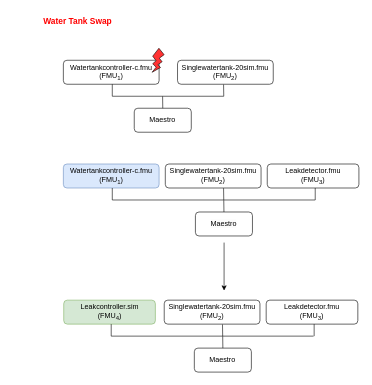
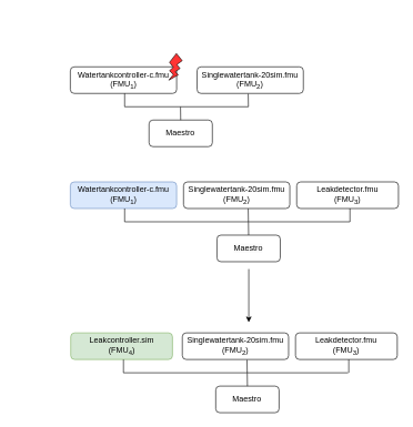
  <mxCell id="0" />
  <mxCell id="1" parent="0" />
- <mxCell id="2" value="&lt;font color=&quot;#ff0000&quot;&gt;&lt;span style=&quot;font-size: 14px;&quot;&gt;&lt;b&gt;Water Tank Swap&lt;/b&gt;&lt;/span&gt;&lt;/font&gt;" style="text;html=1;strokeColor=none;fillColor=none;align=center;verticalAlign=middle;whiteSpace=wrap;rounded=0;" parent="1" vertex="1"><mxGeometry x="34.995" y="20" width="187.789" height="30" as="geometry" /></mxCell>
  <mxCell id="3" value="" style="group" parent="1" vertex="1" connectable="0"><mxGeometry x="20.995" y="65" width="576.835" height="555" as="geometry" /></mxCell>
  <mxCell id="4" value="" style="group" parent="3" vertex="1" connectable="0"><mxGeometry x="84.005" y="35" width="350" height="120" as="geometry" /></mxCell>
  <mxCell id="5" value="Maestro" style="rounded=1;whiteSpace=wrap;html=1;" parent="4" vertex="1"><mxGeometry x="118.212" y="80" width="95.124" height="40" as="geometry" /></mxCell>
  <mxCell id="6" value="Watertankcontroller-c.fmu&lt;br&gt;(FMU&lt;sub&gt;1&lt;/sub&gt;)" style="rounded=1;whiteSpace=wrap;html=1;" parent="4" vertex="1"><mxGeometry width="159.645" height="40" as="geometry" /></mxCell>
  <mxCell id="7" value="" style="endArrow=none;html=1;rounded=0;" parent="4" edge="1"><mxGeometry width="50" height="50" relative="1" as="geometry"><mxPoint x="81.581" y="60" as="sourcePoint" /><mxPoint x="267.457" y="60" as="targetPoint" /></mxGeometry></mxCell>
  <mxCell id="8" value="" style="endArrow=none;html=1;rounded=0;" parent="4" edge="1"><mxGeometry width="50" height="50" relative="1" as="geometry"><mxPoint x="81.581" y="40" as="sourcePoint" /><mxPoint x="81.581" y="60" as="targetPoint" /><Array as="points"><mxPoint x="81.581" y="40" /></Array></mxGeometry></mxCell>
  <mxCell id="9" value="" style="endArrow=none;html=1;rounded=0;exitX=0.375;exitY=1.057;exitDx=0;exitDy=0;exitPerimeter=0;" parent="4" edge="1"><mxGeometry width="50" height="50" relative="1" as="geometry"><mxPoint x="165.477" y="60.28" as="sourcePoint" /><mxPoint x="165.774" y="80" as="targetPoint" /></mxGeometry></mxCell>
  <mxCell id="10" value="" style="endArrow=none;html=1;rounded=0;exitX=0.375;exitY=1.057;exitDx=0;exitDy=0;exitPerimeter=0;" parent="4" edge="1"><mxGeometry width="50" height="50" relative="1" as="geometry"><mxPoint x="267.16" y="40.28" as="sourcePoint" /><mxPoint x="267.457" y="60" as="targetPoint" /></mxGeometry></mxCell>
  <mxCell id="11" value="Singlewatertank-20sim.fmu&lt;br&gt;(FMU&lt;sub&gt;2&lt;/sub&gt;)" style="rounded=1;whiteSpace=wrap;html=1;" parent="4" vertex="1"><mxGeometry x="190.355" width="159.645" height="40" as="geometry" /></mxCell>
  <mxCell id="12" value="" style="endArrow=classic;html=1;rounded=0;" parent="3" edge="1"><mxGeometry width="50" height="50" relative="1" as="geometry"><mxPoint x="352.005" y="339" as="sourcePoint" /><mxPoint x="352.005" y="419" as="targetPoint" /></mxGeometry></mxCell>
  <mxCell id="13" value="Leakdetector.fmu&lt;br&gt;(FMU&lt;sub&gt;3&lt;/sub&gt;)" style="rounded=1;whiteSpace=wrap;html=1;" parent="3" vertex="1"><mxGeometry x="424.005" y="208" width="152.83" height="40" as="geometry" /></mxCell>
  <mxCell id="14" value="" style="endArrow=none;html=1;rounded=0;" parent="3" edge="1"><mxGeometry width="50" height="50" relative="1" as="geometry"><mxPoint x="504.005" y="268" as="sourcePoint" /><mxPoint x="504.005" y="248" as="targetPoint" /><Array as="points"><mxPoint x="504.005" y="268" /></Array></mxGeometry></mxCell>
  <mxCell id="15" value="&lt;span style=&quot;color: rgb(0, 0, 0); font-family: Helvetica; font-size: 12px; font-style: normal; font-variant-ligatures: normal; font-variant-caps: normal; font-weight: 400; letter-spacing: normal; orphans: 2; text-align: center; text-indent: 0px; text-transform: none; widows: 2; word-spacing: 0px; -webkit-text-stroke-width: 0px; background-color: rgb(251, 251, 251); text-decoration-thickness: initial; text-decoration-style: initial; text-decoration-color: initial; float: none; display: inline !important;&quot;&gt;Maestro&lt;/span&gt;" style="rounded=1;whiteSpace=wrap;html=1;" parent="3" vertex="1"><mxGeometry x="304.217" y="288" width="95.124" height="40" as="geometry" /></mxCell>
  <mxCell id="16" value="Watertankcontroller-c.fmu&lt;br&gt;(FMU&lt;sub&gt;1&lt;/sub&gt;)" style="rounded=1;whiteSpace=wrap;html=1;fillColor=#dae8fc;strokeColor=#6c8ebf;" parent="3" vertex="1"><mxGeometry x="84.005" y="208" width="159.645" height="40" as="geometry" /></mxCell>
  <mxCell id="17" value="" style="endArrow=none;html=1;rounded=0;" parent="3" edge="1"><mxGeometry width="50" height="50" relative="1" as="geometry"><mxPoint x="165.586" y="268" as="sourcePoint" /><mxPoint x="504.005" y="268" as="targetPoint" /></mxGeometry></mxCell>
  <mxCell id="18" value="" style="endArrow=none;html=1;rounded=0;" parent="3" edge="1"><mxGeometry width="50" height="50" relative="1" as="geometry"><mxPoint x="165.586" y="248" as="sourcePoint" /><mxPoint x="165.586" y="268" as="targetPoint" /><Array as="points"><mxPoint x="165.586" y="248" /></Array></mxGeometry></mxCell>
  <mxCell id="19" value="" style="endArrow=none;html=1;rounded=0;exitX=0.375;exitY=1.057;exitDx=0;exitDy=0;exitPerimeter=0;" parent="3" edge="1"><mxGeometry width="50" height="50" relative="1" as="geometry"><mxPoint x="351.482" y="268.28" as="sourcePoint" /><mxPoint x="351.779" y="288" as="targetPoint" /></mxGeometry></mxCell>
  <mxCell id="20" value="" style="endArrow=none;html=1;rounded=0;exitX=0.375;exitY=1.057;exitDx=0;exitDy=0;exitPerimeter=0;" parent="3" edge="1"><mxGeometry width="50" height="50" relative="1" as="geometry"><mxPoint x="351.165" y="248.28" as="sourcePoint" /><mxPoint x="351.462" y="268" as="targetPoint" /></mxGeometry></mxCell>
  <mxCell id="21" value="Singlewatertank-20sim.fmu&lt;br&gt;(FMU&lt;sub&gt;2&lt;/sub&gt;)" style="rounded=1;whiteSpace=wrap;html=1;" parent="3" vertex="1"><mxGeometry x="254.0" y="208" width="159.645" height="40" as="geometry" /></mxCell>
  <mxCell id="22" value="Leakdetector.fmu&lt;br&gt;(FMU&lt;sub&gt;3&lt;/sub&gt;)" style="rounded=1;whiteSpace=wrap;html=1;" parent="3" vertex="1"><mxGeometry x="422.205" y="435" width="152.83" height="40" as="geometry" /></mxCell>
  <mxCell id="23" value="Leakcontroller.sim&lt;br&gt;(FMU&lt;sub&gt;4&lt;/sub&gt;)" style="rounded=1;whiteSpace=wrap;html=1;fillColor=#d5e8d4;strokeColor=#82b366;" parent="3" vertex="1"><mxGeometry x="84.615" y="435" width="152.83" height="40" as="geometry" /></mxCell>
  <mxCell id="24" value="" style="endArrow=none;html=1;rounded=0;" parent="3" edge="1"><mxGeometry width="50" height="50" relative="1" as="geometry"><mxPoint x="502.205" y="495" as="sourcePoint" /><mxPoint x="502.205" y="475" as="targetPoint" /><Array as="points"><mxPoint x="502.205" y="495" /></Array></mxGeometry></mxCell>
  <mxCell id="25" value="Maestro" style="rounded=1;whiteSpace=wrap;html=1;" parent="3" vertex="1"><mxGeometry x="302.417" y="515" width="95.124" height="40" as="geometry" /></mxCell>
  <mxCell id="26" value="" style="endArrow=none;html=1;rounded=0;" parent="3" edge="1"><mxGeometry width="50" height="50" relative="1" as="geometry"><mxPoint x="163.786" y="495" as="sourcePoint" /><mxPoint x="501.205" y="495" as="targetPoint" /></mxGeometry></mxCell>
  <mxCell id="27" value="" style="endArrow=none;html=1;rounded=0;" parent="3" edge="1"><mxGeometry width="50" height="50" relative="1" as="geometry"><mxPoint x="163.786" y="475" as="sourcePoint" /><mxPoint x="163.786" y="495" as="targetPoint" /><Array as="points"><mxPoint x="163.786" y="475" /></Array></mxGeometry></mxCell>
  <mxCell id="28" value="" style="endArrow=none;html=1;rounded=0;exitX=0.375;exitY=1.057;exitDx=0;exitDy=0;exitPerimeter=0;" parent="3" edge="1"><mxGeometry width="50" height="50" relative="1" as="geometry"><mxPoint x="349.682" y="495.28" as="sourcePoint" /><mxPoint x="349.979" y="515" as="targetPoint" /></mxGeometry></mxCell>
  <mxCell id="29" value="" style="endArrow=none;html=1;rounded=0;exitX=0.375;exitY=1.057;exitDx=0;exitDy=0;exitPerimeter=0;" parent="3" edge="1"><mxGeometry width="50" height="50" relative="1" as="geometry"><mxPoint x="349.365" y="475.28" as="sourcePoint" /><mxPoint x="349.662" y="495" as="targetPoint" /></mxGeometry></mxCell>
  <mxCell id="30" value="Singlewatertank-20sim.fmu&lt;br&gt;(FMU&lt;sub&gt;2&lt;/sub&gt;)" style="rounded=1;whiteSpace=wrap;html=1;" parent="3" vertex="1"><mxGeometry x="252.2" y="435" width="159.645" height="40" as="geometry" /></mxCell>
  <mxCell id="31" value="" style="verticalLabelPosition=bottom;verticalAlign=top;html=1;shape=mxgraph.basic.flash;fillColor=#FF3333;" parent="3" vertex="1"><mxGeometry x="232.005" y="15" width="20" height="40" as="geometry" /></mxCell>
